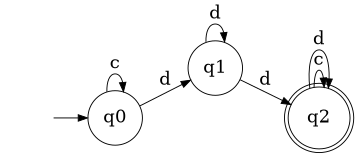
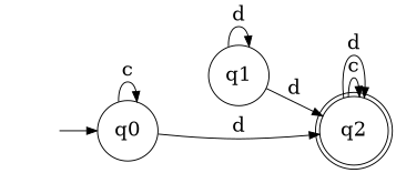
  digraph {
    rankdir=LR
    node [fontsize=20 shape=circle]
    edge [fontsize="20pt"]
    "" [shape=plaintext]
    n2 [label=q0]
    n3 [label=q1]
    n4 [label=q2 shape=doublecircle]
    "" -> n2
    n2 -> n2 [label=c]
-   n2 -> n3 [label=d]
+   n2 -> n4 [label=d]
    n3 -> n3 [label=d]
    n3 -> n4 [label=d]
    n4 -> n4 [label=c]
    n4 -> n4 [label=d]
  }
